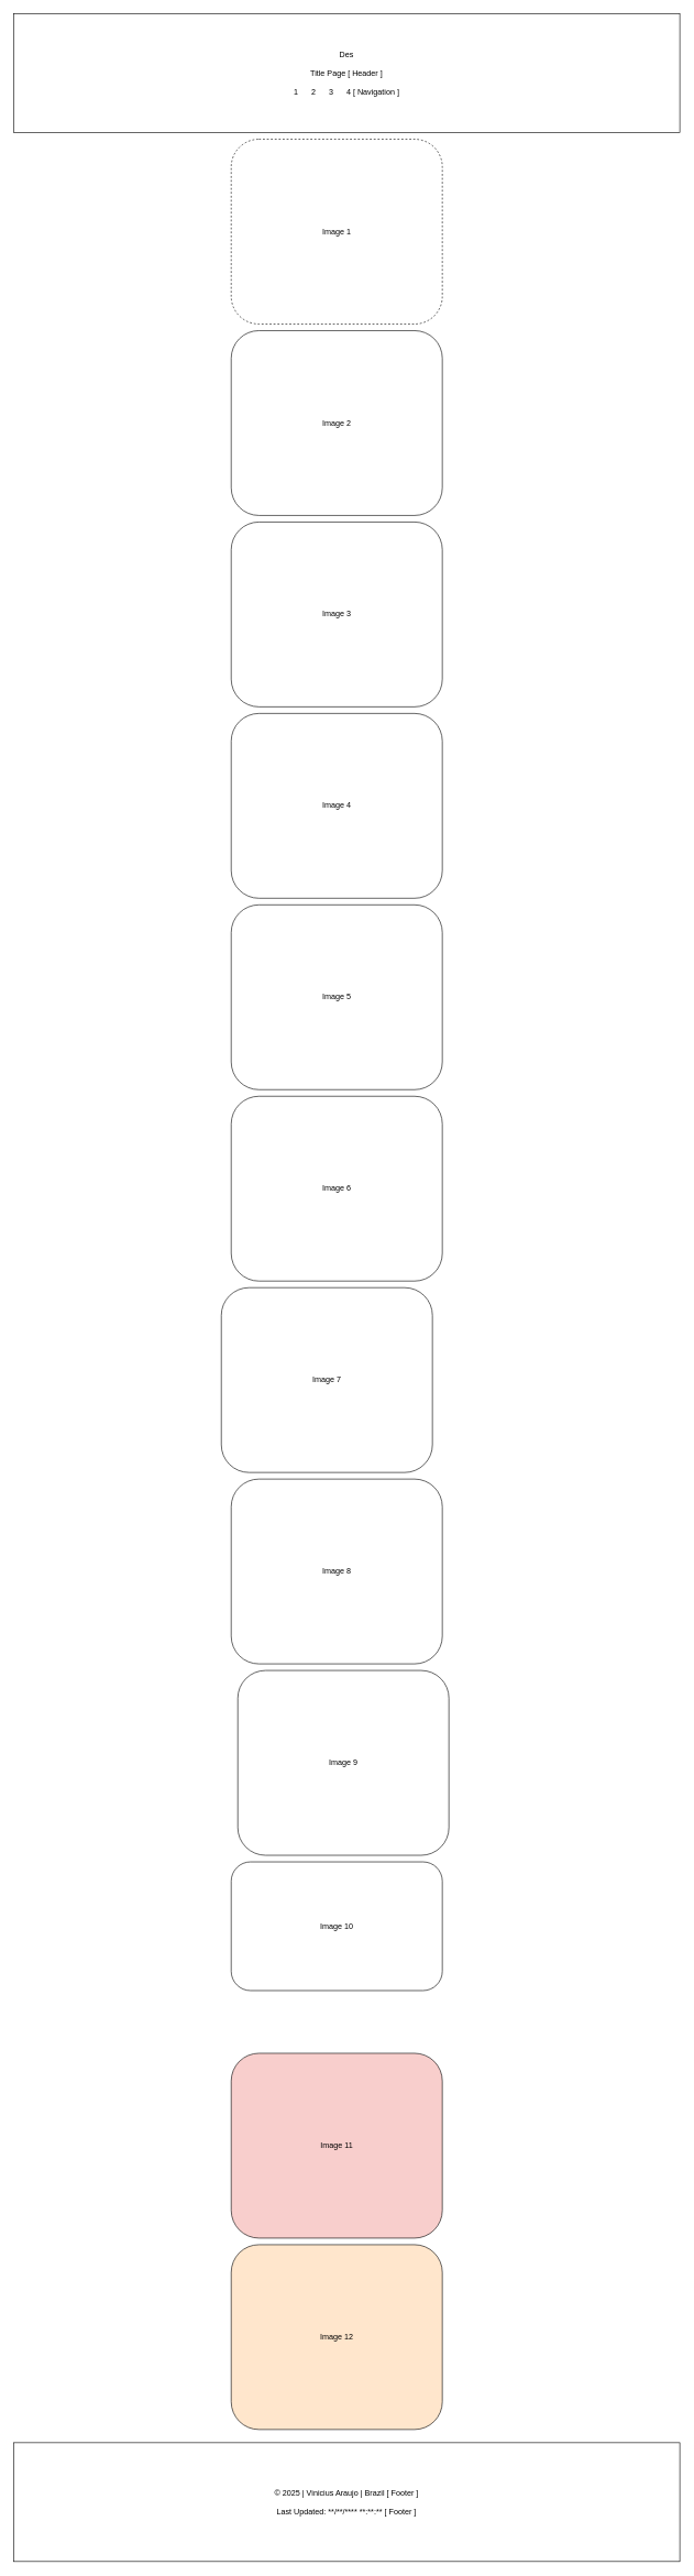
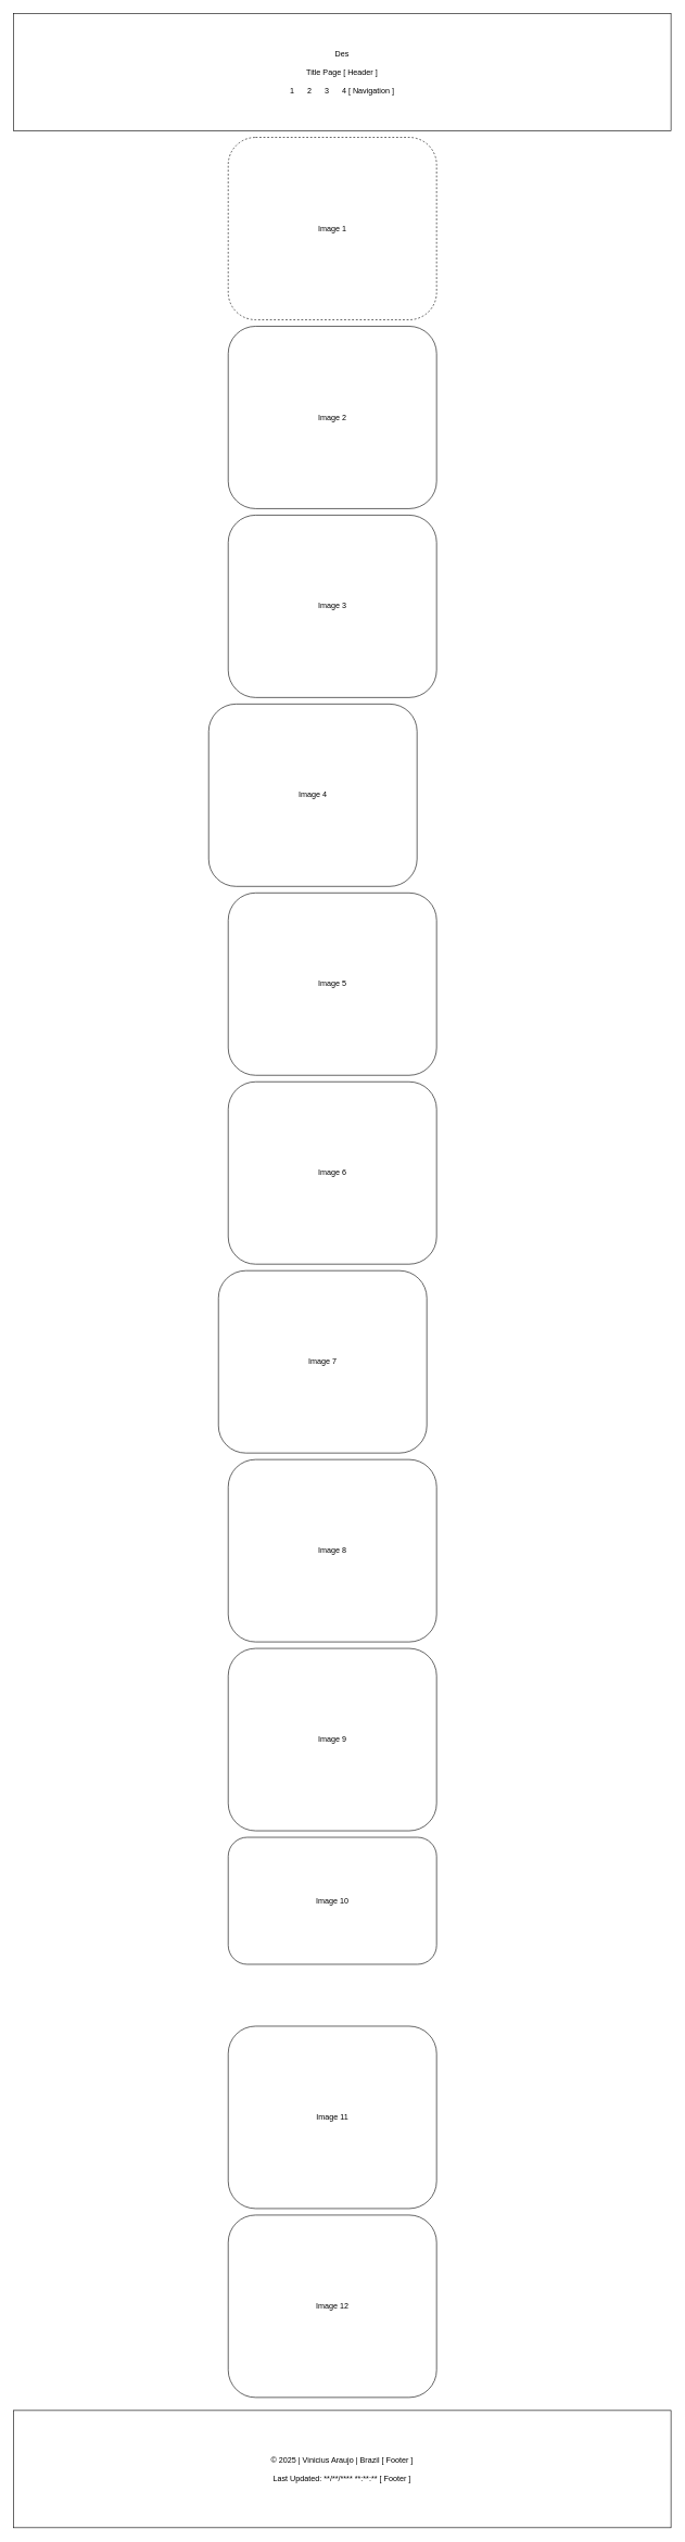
  <mxCell id="0" />
  <mxCell id="1" parent="0" />
  <mxCell id="2" value="&lt;div&gt;Des&lt;/div&gt;&lt;div&gt;&lt;br&gt;&lt;/div&gt;Title Page [ Header ]&lt;br&gt;&lt;div&gt;&lt;br&gt;&lt;/div&gt;&lt;div&gt;1&lt;span style=&quot;white-space: pre;&quot;&gt;&#09;&lt;/span&gt;2&lt;span style=&quot;white-space: pre;&quot;&gt;&#09;&lt;/span&gt;3&lt;span style=&quot;white-space: pre;&quot;&gt;&#09;&lt;/span&gt;4 [ Navigation ]&lt;/div&gt;" style="rounded=0;whiteSpace=wrap;html=1;" vertex="1" parent="1"><mxGeometry x="20" y="20" width="1010" height="180" as="geometry" /></mxCell>
  <mxCell id="3" value="Image 1" style="rounded=1;whiteSpace=wrap;html=1;dashed=1;" vertex="1" parent="1"><mxGeometry x="350" y="210" width="320" height="280" as="geometry" /></mxCell>
  <mxCell id="4" value="Image 2" style="rounded=1;whiteSpace=wrap;html=1;" vertex="1" parent="1"><mxGeometry x="350" y="500" width="320" height="280" as="geometry" /></mxCell>
  <mxCell id="5" value="Image 3" style="rounded=1;whiteSpace=wrap;html=1;" vertex="1" parent="1"><mxGeometry x="350" y="790" width="320" height="280" as="geometry" /></mxCell>
- <mxCell id="6" value="Image 4" style="rounded=1;whiteSpace=wrap;html=1;" vertex="1" parent="1"><mxGeometry x="350" y="1080" width="320" height="280" as="geometry" /></mxCell>
+ <mxCell id="6" value="Image 4" style="rounded=1;whiteSpace=wrap;html=1;" vertex="1" parent="1"><mxGeometry x="320" y="1080" width="320" height="280" as="geometry" /></mxCell>
  <mxCell id="7" value="Image 5" style="rounded=1;whiteSpace=wrap;html=1;" vertex="1" parent="1"><mxGeometry x="350" y="1370" width="320" height="280" as="geometry" /></mxCell>
  <mxCell id="8" value="Image 6" style="rounded=1;whiteSpace=wrap;html=1;" vertex="1" parent="1"><mxGeometry x="350" y="1660" width="320" height="280" as="geometry" /></mxCell>
  <mxCell id="9" value="Image 7" style="rounded=1;whiteSpace=wrap;html=1;" vertex="1" parent="1"><mxGeometry x="335" y="1950" width="320" height="280" as="geometry" /></mxCell>
  <mxCell id="10" value="Image 8" style="rounded=1;whiteSpace=wrap;html=1;" vertex="1" parent="1"><mxGeometry x="350" y="2240" width="320" height="280" as="geometry" /></mxCell>
- <mxCell id="11" value="Image 9" style="rounded=1;whiteSpace=wrap;html=1;" vertex="1" parent="1"><mxGeometry x="360" y="2530" width="320" height="280" as="geometry" /></mxCell>
+ <mxCell id="11" value="Image 9" style="rounded=1;whiteSpace=wrap;html=1;" vertex="1" parent="1"><mxGeometry x="350" y="2530" width="320" height="280" as="geometry" /></mxCell>
  <mxCell id="12" value="Image 10" style="rounded=1;whiteSpace=wrap;html=1;" vertex="1" parent="1"><mxGeometry x="350" y="2820" width="320" height="195" as="geometry" /></mxCell>
- <mxCell id="13" value="Image 11" style="rounded=1;whiteSpace=wrap;html=1;fillColor=#f8cecc;" vertex="1" parent="1"><mxGeometry x="350" y="3110" width="320" height="280" as="geometry" /></mxCell>
- <mxCell id="14" value="Image 12" style="rounded=1;whiteSpace=wrap;html=1;fillColor=#ffe6cc;" vertex="1" parent="1"><mxGeometry x="350" y="3400" width="320" height="280" as="geometry" /></mxCell>
+ <mxCell id="13" value="Image 11" style="rounded=1;whiteSpace=wrap;html=1;" vertex="1" parent="1"><mxGeometry x="350" y="3110" width="320" height="280" as="geometry" /></mxCell>
+ <mxCell id="14" value="Image 12" style="rounded=1;whiteSpace=wrap;html=1;" vertex="1" parent="1"><mxGeometry x="350" y="3400" width="320" height="280" as="geometry" /></mxCell>
  <mxCell id="15" value="© 2025 | Vinicius Araujo | Brazil [ Footer ]&lt;div&gt;&lt;br&gt;&lt;/div&gt;&lt;div&gt;Last Updated: **/**/**** **:**:** [ Footer ]&lt;/div&gt;" style="rounded=0;whiteSpace=wrap;html=1;" vertex="1" parent="1"><mxGeometry x="20" y="3700" width="1010" height="180" as="geometry" /></mxCell>
